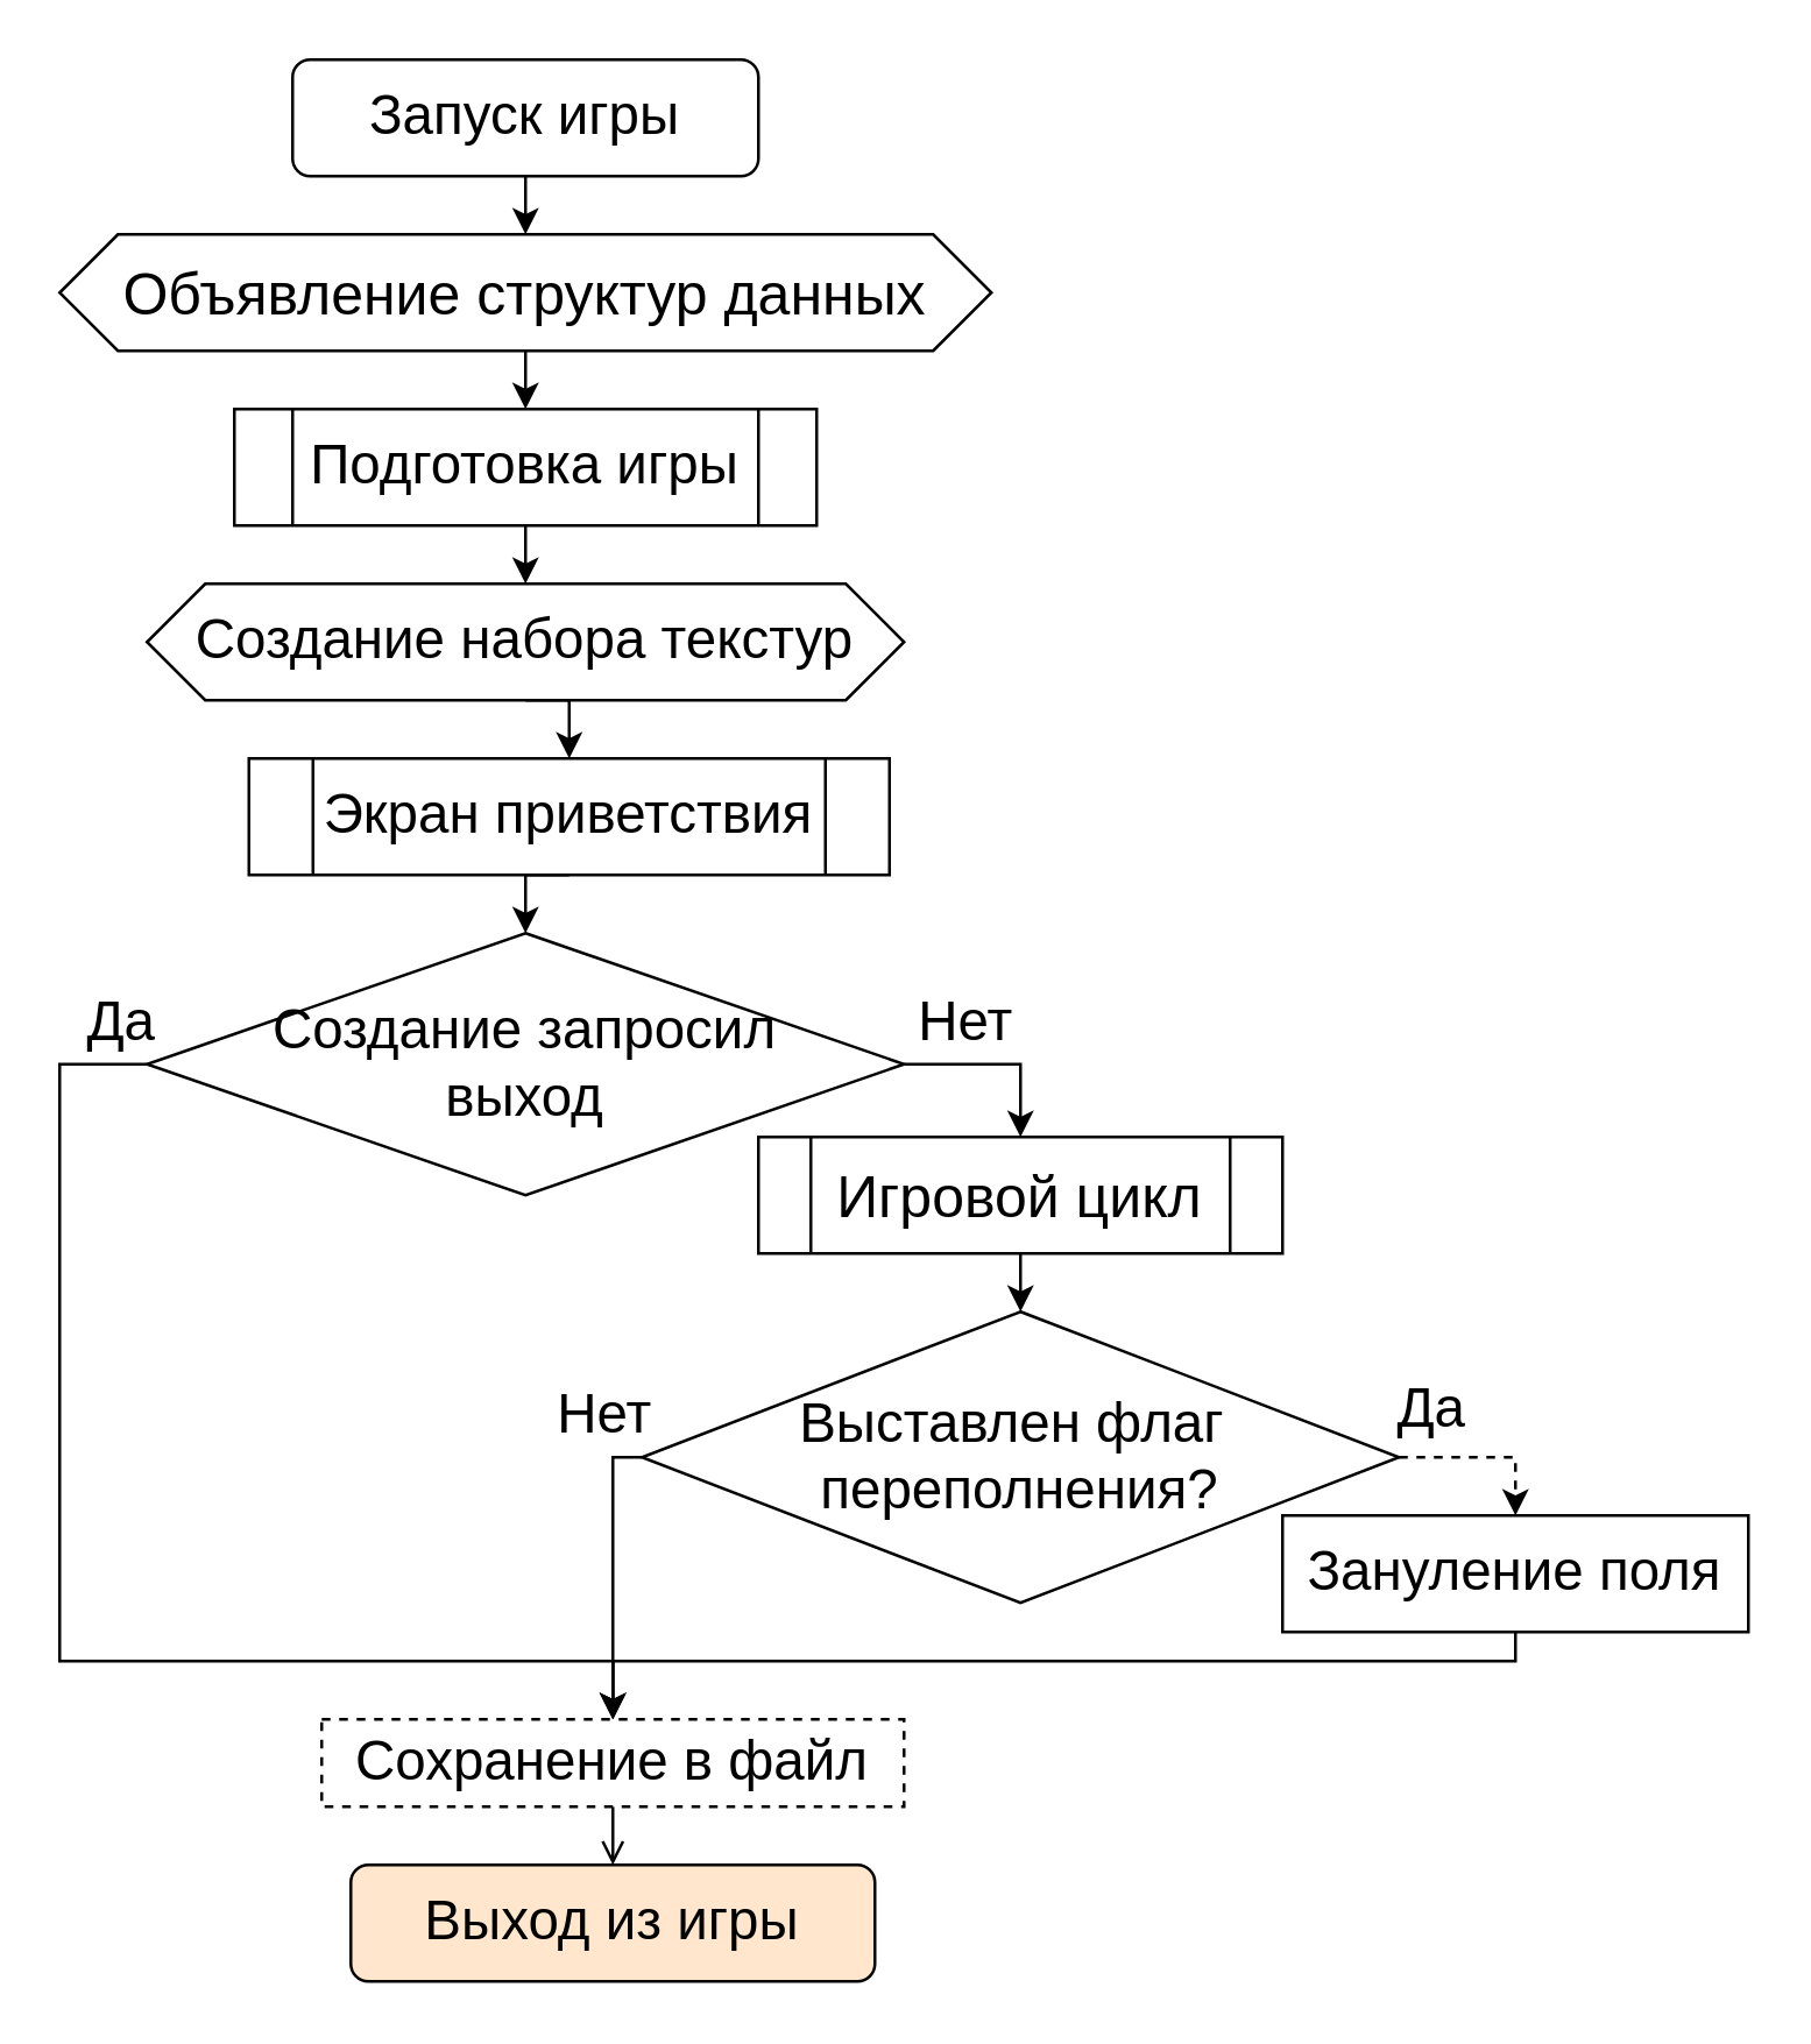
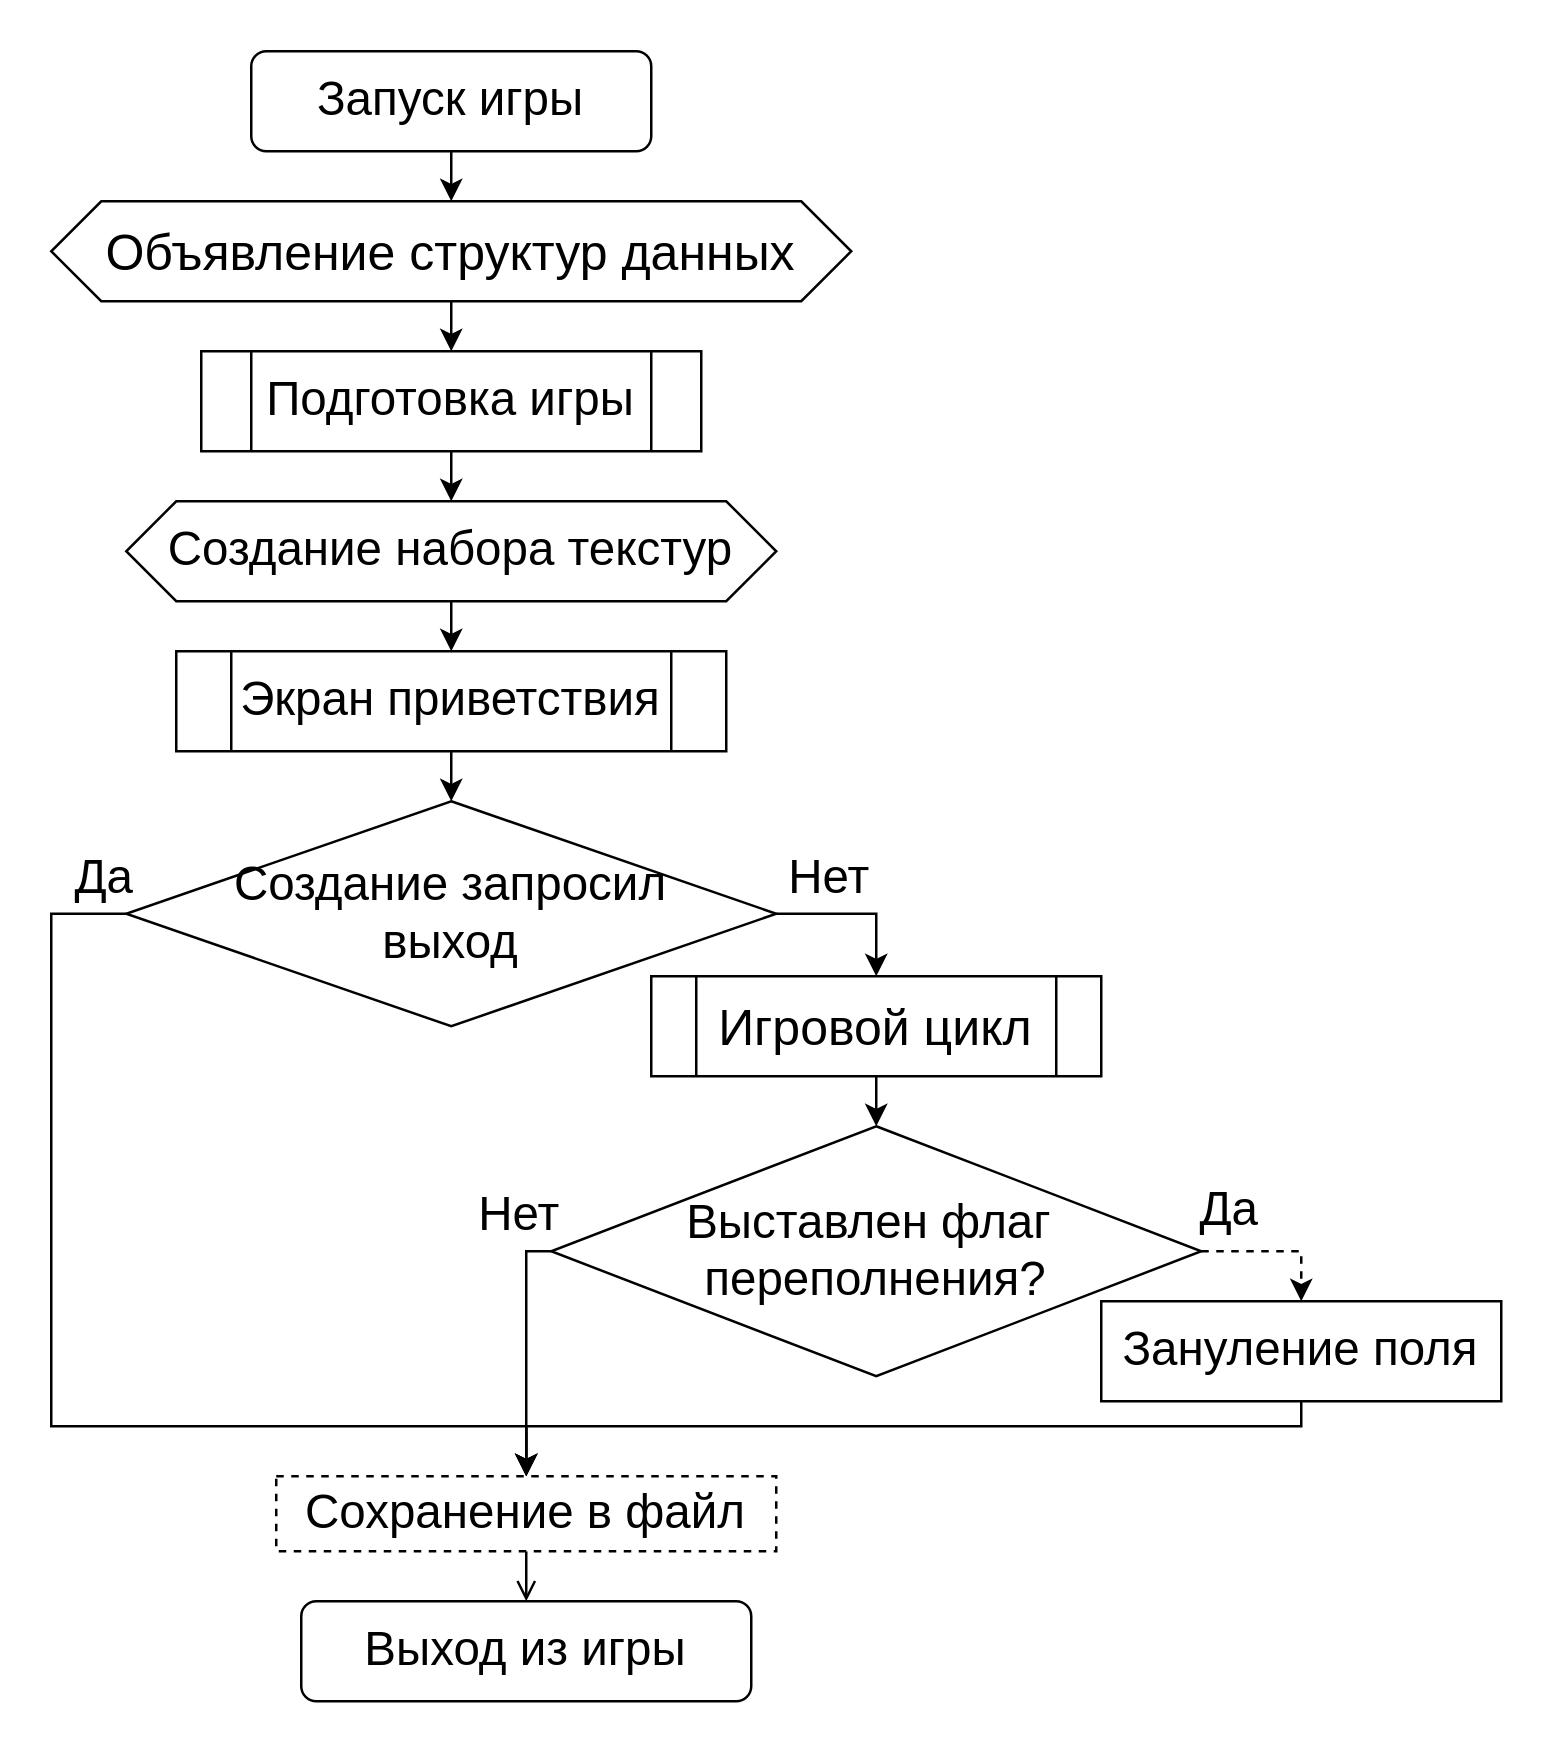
  <mxCell id="0" />
  <mxCell id="1" parent="0" />
  <mxCell id="2" style="edgeStyle=orthogonalEdgeStyle;rounded=0;orthogonalLoop=1;jettySize=auto;html=1;exitX=0.5;exitY=1;exitDx=0;exitDy=0;entryX=0.5;entryY=0;entryDx=0;entryDy=0;" parent="1" source="3" edge="1"><mxGeometry relative="1" as="geometry"><mxPoint x="180" y="80" as="targetPoint" /><mxPoint x="190" y="60" as="sourcePoint" /><Array as="points" /></mxGeometry></mxCell>
  <mxCell id="3" value="&lt;font style=&quot;font-size: 19px;&quot;&gt;Запуск игры&lt;/font&gt;" style="rounded=1;whiteSpace=wrap;html=1;" parent="1" vertex="1"><mxGeometry x="100" y="20" width="160" height="40" as="geometry" /></mxCell>
  <mxCell id="4" style="edgeStyle=orthogonalEdgeStyle;rounded=0;orthogonalLoop=1;jettySize=auto;html=1;exitX=0.5;exitY=1;exitDx=0;exitDy=0;" parent="1" edge="1"><mxGeometry relative="1" as="geometry"><mxPoint x="190" y="60" as="sourcePoint" /><mxPoint x="190" y="60" as="targetPoint" /></mxGeometry></mxCell>
  <mxCell id="5" style="edgeStyle=orthogonalEdgeStyle;rounded=0;orthogonalLoop=1;jettySize=auto;html=1;exitX=0.5;exitY=1;exitDx=0;exitDy=0;entryX=0.5;entryY=0;entryDx=0;entryDy=0;" parent="1" edge="1"><mxGeometry relative="1" as="geometry"><mxPoint x="180" y="120" as="sourcePoint" /><mxPoint x="180" y="140" as="targetPoint" /></mxGeometry></mxCell>
  <mxCell id="6" style="edgeStyle=orthogonalEdgeStyle;rounded=0;orthogonalLoop=1;jettySize=auto;html=1;exitX=0;exitY=0.5;exitDx=0;exitDy=0;entryX=0.5;entryY=0;entryDx=0;entryDy=0;" parent="1" source="10" target="16" edge="1"><mxGeometry relative="1" as="geometry"><mxPoint x="20" y="580" as="targetPoint" /><Array as="points"><mxPoint x="20" y="365" /><mxPoint x="20" y="570" /><mxPoint x="210" y="570" /></Array></mxGeometry></mxCell>
  <mxCell id="7" value="Да" style="edgeLabel;html=1;align=center;verticalAlign=middle;resizable=0;points=[];fontSize=19;" parent="6" vertex="1" connectable="0"><mxGeometry x="-0.851" y="-2" relative="1" as="geometry"><mxPoint x="22" y="-18" as="offset" /></mxGeometry></mxCell>
  <mxCell id="8" style="edgeStyle=orthogonalEdgeStyle;rounded=0;orthogonalLoop=1;jettySize=auto;html=1;exitX=1;exitY=0.5;exitDx=0;exitDy=0;entryX=0.5;entryY=0;entryDx=0;entryDy=0;" parent="1" source="10" target="25" edge="1"><mxGeometry relative="1" as="geometry"><mxPoint x="465" y="380" as="targetPoint" /><mxPoint x="330" y="365" as="sourcePoint" /></mxGeometry></mxCell>
  <mxCell id="9" value="Нет" style="edgeLabel;html=1;align=center;verticalAlign=middle;resizable=0;points=[];fontSize=19;" parent="8" vertex="1" connectable="0"><mxGeometry x="-0.415" y="-3" relative="1" as="geometry"><mxPoint x="1" y="-18" as="offset" /></mxGeometry></mxCell>
  <mxCell id="10" value="&lt;div style=&quot;font-size: 19px;&quot;&gt;&lt;font style=&quot;font-size: 19px;&quot;&gt;Создание запросил&lt;/font&gt;&lt;/div&gt;&lt;div style=&quot;font-size: 19px;&quot;&gt;&lt;font style=&quot;font-size: 19px;&quot;&gt;выход&lt;/font&gt;&lt;br&gt;&lt;/div&gt;" style="rhombus;whiteSpace=wrap;html=1;" parent="1" vertex="1"><mxGeometry x="50" y="320" width="260" height="90" as="geometry" /></mxCell>
- <mxCell id="11" value="&lt;font style=&quot;font-size: 19px;&quot;&gt;Выход из игры&lt;/font&gt;" style="rounded=1;whiteSpace=wrap;html=1;fillColor=#ffe6cc;" parent="1" vertex="1"><mxGeometry x="120" y="640" width="180" height="40" as="geometry" /></mxCell>
+ <mxCell id="11" value="&lt;font style=&quot;font-size: 19px;&quot;&gt;Выход из игры&lt;/font&gt;" style="rounded=1;whiteSpace=wrap;html=1;" parent="1" vertex="1"><mxGeometry x="120" y="640" width="180" height="40" as="geometry" /></mxCell>
  <mxCell id="12" value="&lt;div style=&quot;font-size: 20px;&quot;&gt;Объявление&amp;nbsp;&lt;span style=&quot;background-color: initial;&quot;&gt;структур данных&lt;/span&gt;&lt;/div&gt;" style="shape=hexagon;perimeter=hexagonPerimeter2;whiteSpace=wrap;html=1;fixedSize=1;" parent="1" vertex="1"><mxGeometry x="20" y="80" width="320" height="40" as="geometry" /></mxCell>
  <mxCell id="13" value="&lt;font style=&quot;font-size: 19px;&quot;&gt;Зануление поля&lt;/font&gt;" style="rounded=0;whiteSpace=wrap;html=1;fontSize=16;" parent="1" vertex="1"><mxGeometry x="440" y="520" width="160" height="40" as="geometry" /></mxCell>
  <mxCell id="14" style="edgeStyle=orthogonalEdgeStyle;rounded=0;orthogonalLoop=1;jettySize=auto;html=1;exitX=0.5;exitY=1;exitDx=0;exitDy=0;entryX=0.5;entryY=0;entryDx=0;entryDy=0;" parent="1" source="13" target="16" edge="1"><mxGeometry relative="1" as="geometry"><mxPoint x="470" y="690" as="sourcePoint" /><Array as="points"><mxPoint x="520" y="570" /><mxPoint x="210" y="570" /></Array></mxGeometry></mxCell>
  <mxCell id="15" style="edgeStyle=orthogonalEdgeStyle;rounded=0;orthogonalLoop=1;jettySize=auto;html=1;exitX=0.5;exitY=1;exitDx=0;exitDy=0;entryX=0.5;entryY=0;entryDx=0;entryDy=0;endArrow=open;" parent="1" source="16" target="11" edge="1"><mxGeometry relative="1" as="geometry" /></mxCell>
  <mxCell id="16" value="&lt;font style=&quot;font-size: 19px;&quot;&gt;Сохранение в файл&lt;/font&gt;" style="rounded=0;whiteSpace=wrap;html=1;dashed=1;" parent="1" vertex="1"><mxGeometry x="110" y="590" width="200" height="30" as="geometry" /></mxCell>
  <mxCell id="17" style="edgeStyle=orthogonalEdgeStyle;rounded=0;orthogonalLoop=1;jettySize=auto;html=1;exitX=0.5;exitY=1;exitDx=0;exitDy=0;entryX=0.5;entryY=0;entryDx=0;entryDy=0;" parent="1" target="10" edge="1" source="23"><mxGeometry relative="1" as="geometry"><mxPoint x="180" y="300" as="sourcePoint" /></mxGeometry></mxCell>
  <mxCell id="18" style="edgeStyle=orthogonalEdgeStyle;rounded=0;orthogonalLoop=1;jettySize=auto;html=1;exitX=1;exitY=0.5;exitDx=0;exitDy=0;entryX=0.5;entryY=0;entryDx=0;entryDy=0;dashed=1;" parent="1" source="22" target="13" edge="1"><mxGeometry relative="1" as="geometry"><Array as="points"><mxPoint x="520" y="500" /></Array></mxGeometry></mxCell>
  <mxCell id="19" value="Да" style="edgeLabel;html=1;align=center;verticalAlign=middle;resizable=0;points=[];fontSize=19;" parent="18" vertex="1" connectable="0"><mxGeometry x="-0.333" relative="1" as="geometry"><mxPoint x="-10" y="-17" as="offset" /></mxGeometry></mxCell>
  <mxCell id="20" style="edgeStyle=orthogonalEdgeStyle;rounded=0;orthogonalLoop=1;jettySize=auto;html=1;entryX=0.5;entryY=0;entryDx=0;entryDy=0;exitX=0;exitY=0.5;exitDx=0;exitDy=0;fontSize=13;" parent="1" source="22" target="16" edge="1"><mxGeometry relative="1" as="geometry"><mxPoint x="190" y="730" as="targetPoint" /><Array as="points"><mxPoint x="210" y="500" /></Array></mxGeometry></mxCell>
  <mxCell id="21" value="Нет" style="edgeLabel;html=1;align=center;verticalAlign=middle;resizable=0;points=[];fontSize=19;" parent="20" vertex="1" connectable="0"><mxGeometry x="-0.877" y="-1" relative="1" as="geometry"><mxPoint x="-8" y="-14" as="offset" /></mxGeometry></mxCell>
  <mxCell id="22" value="&lt;div style=&quot;font-size: 19px;&quot;&gt;&lt;font style=&quot;font-size: 19px;&quot;&gt;Выставлен флаг&amp;nbsp;&lt;/font&gt;&lt;/div&gt;&lt;div style=&quot;font-size: 19px;&quot;&gt;&lt;font style=&quot;font-size: 19px;&quot;&gt;переполнения?&lt;/font&gt;&lt;/div&gt;" style="rhombus;whiteSpace=wrap;html=1;" parent="1" vertex="1"><mxGeometry x="220" y="450" width="260" height="100" as="geometry" /></mxCell>
- <mxCell id="23" value="&lt;font style=&quot;font-size: 19px;&quot;&gt;Экран приветствия&lt;/font&gt;" style="shape=process;whiteSpace=wrap;html=1;backgroundOutline=1;" parent="1" vertex="1"><mxGeometry x="85" y="260" width="220" height="40" as="geometry" /></mxCell>
+ <mxCell id="23" value="&lt;font style=&quot;font-size: 19px;&quot;&gt;Экран приветствия&lt;/font&gt;" style="shape=process;whiteSpace=wrap;html=1;backgroundOutline=1;" parent="1" vertex="1"><mxGeometry x="70" y="260" width="220" height="40" as="geometry" /></mxCell>
  <mxCell id="24" style="edgeStyle=orthogonalEdgeStyle;rounded=0;orthogonalLoop=1;jettySize=auto;html=1;exitX=0.5;exitY=1;exitDx=0;exitDy=0;entryX=0.5;entryY=0;entryDx=0;entryDy=0;" parent="1" source="25" target="22" edge="1"><mxGeometry relative="1" as="geometry" /></mxCell>
  <mxCell id="25" value="&lt;font style=&quot;font-size: 20px;&quot;&gt;Игровой цикл&lt;/font&gt;" style="shape=process;whiteSpace=wrap;html=1;backgroundOutline=1;" parent="1" vertex="1"><mxGeometry x="260" y="390" width="180" height="40" as="geometry" /></mxCell>
  <mxCell id="26" style="edgeStyle=orthogonalEdgeStyle;rounded=0;orthogonalLoop=1;jettySize=auto;html=1;exitX=0.5;exitY=1;exitDx=0;exitDy=0;entryX=0.5;entryY=0;entryDx=0;entryDy=0;" parent="1" source="27" target="29" edge="1"><mxGeometry relative="1" as="geometry"><mxPoint x="180" y="170" as="targetPoint" /></mxGeometry></mxCell>
  <mxCell id="27" value="&lt;font style=&quot;font-size: 19px;&quot;&gt;Подготовка игры&lt;/font&gt;" style="shape=process;whiteSpace=wrap;html=1;backgroundOutline=1;" parent="1" vertex="1"><mxGeometry x="80" y="140" width="200" height="40" as="geometry" /></mxCell>
  <mxCell id="28" style="edgeStyle=orthogonalEdgeStyle;rounded=0;orthogonalLoop=1;jettySize=auto;html=1;exitX=0.5;exitY=1;exitDx=0;exitDy=0;entryX=0.5;entryY=0;entryDx=0;entryDy=0;" parent="1" source="29" target="23" edge="1"><mxGeometry relative="1" as="geometry" /></mxCell>
  <mxCell id="29" value="&lt;div style=&quot;font-size: 19px;&quot;&gt;Создание&amp;nbsp;&lt;span style=&quot;background-color: initial;&quot;&gt;набора текстур&lt;/span&gt;&lt;/div&gt;" style="shape=hexagon;perimeter=hexagonPerimeter2;whiteSpace=wrap;html=1;fixedSize=1;" parent="1" vertex="1"><mxGeometry x="50" y="200" width="260" height="40" as="geometry" /></mxCell>
